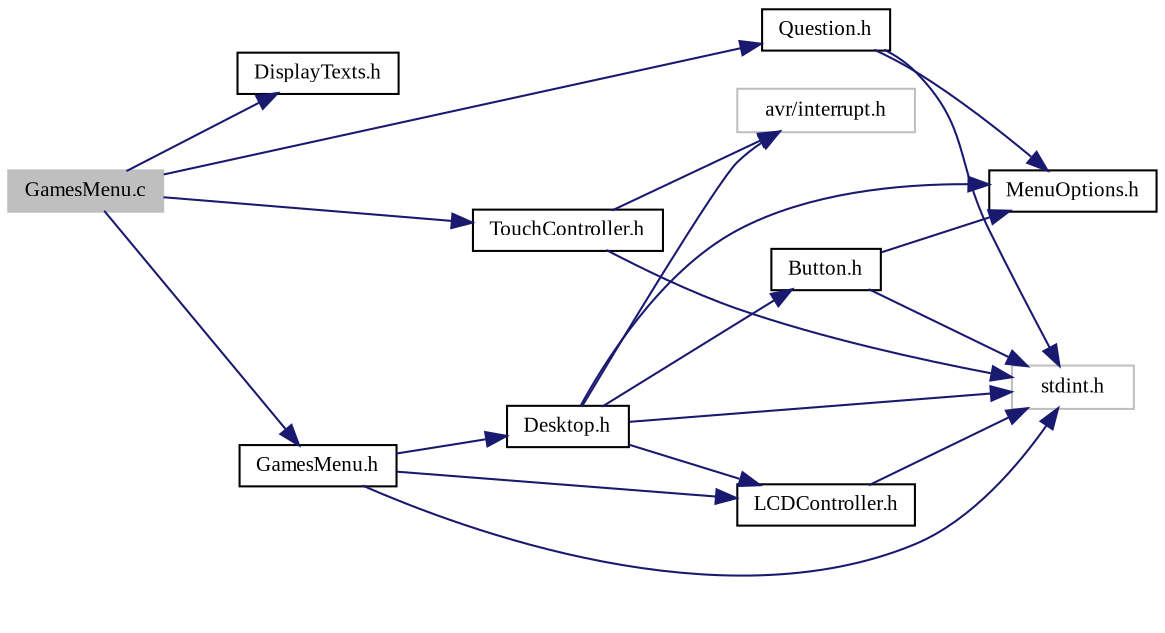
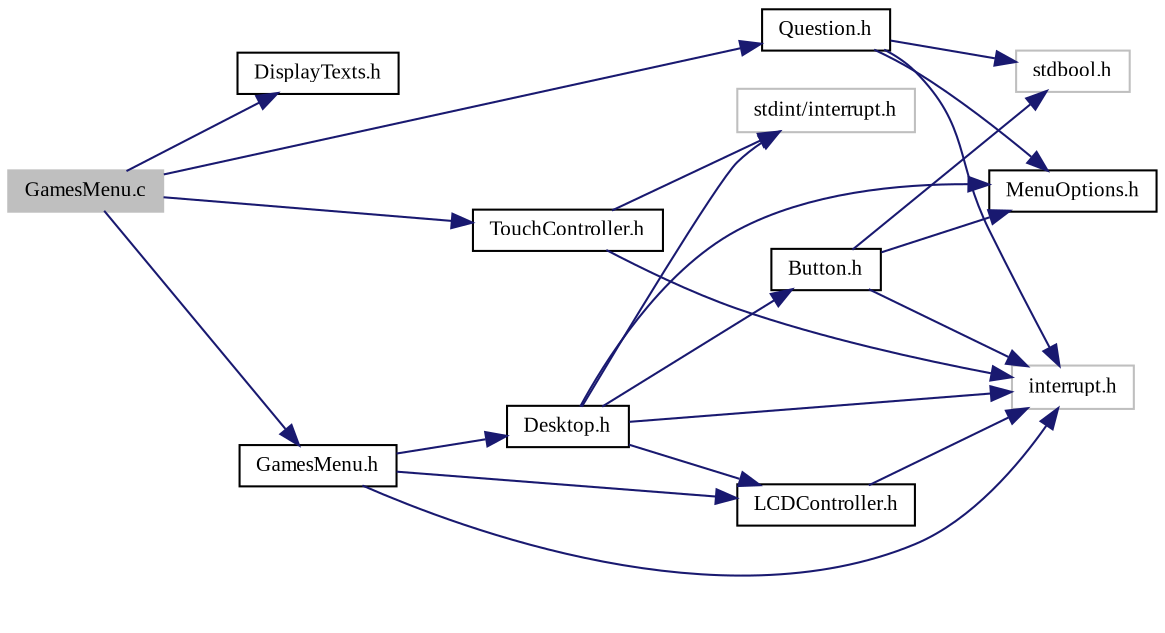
  digraph {
    rankdir=LR
    node [color=black fillcolor=white fontname=TimesNewRoman fontsize=10 shape=record style=filled]
    edge [color=midnightblue fontname=TimesNewRoman fontsize=10 labelfontname=TimesNewRoman labelfontsize=10 style=solid]
    n1 [color=grey75 fillcolor=grey75 fontcolor=black height=0.2 label="GamesMenu.c" width=0.4]
    n2 [height=0.2 label="DisplayTexts.h" width=0.4]
    n3 [height=0.2 label="GamesMenu.h" width=0.4]
    n4 [height=0.2 label="Question.h" width=0.4]
    n5 [height=0.2 label="TouchController.h" width=0.4]
-   n6 [color=grey75 height=0.2 label="stdint.h" width=0.4]
+   n6 [color=grey75 height=0.2 label="interrupt.h" width=0.4]
    n7 [height=0.2 label="Desktop.h" width=0.4]
    n8 [height=0.2 label="LCDController.h" width=0.4]
    n9 [height=0.2 label="MenuOptions.h" width=0.4]
-   n11 [color=grey75 height=0.2 label="avr/interrupt.h" width=0.4]
+   n10 [color=grey75 height=0.2 label="stdbool.h" width=0.4]
+   n11 [color=grey75 height=0.2 label="stdint/interrupt.h" width=0.4]
    n12 [height=0.2 label="Button.h" width=0.4]
    n1 -> n2
    n1 -> n3
    n1 -> n4
    n1 -> n5
    n3 -> n6
    n3 -> n7
    n3 -> n8
    n4 -> n6
    n4 -> n9
+   n4 -> n10
    n5 -> n6
    n5 -> n11
    n7 -> n6
    n7 -> n8
    n7 -> n9
    n7 -> n11
    n7 -> n12
    n8 -> n6
    n12 -> n6
    n12 -> n9
+   n12 -> n10
  }
